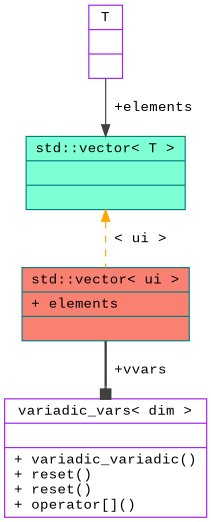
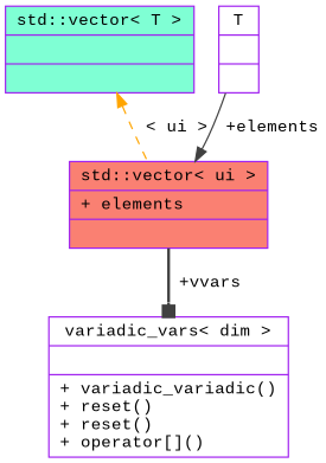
  digraph {
    fontname="Liberation Mono"
    node [color=purple fillcolor=white fontname="Liberation Mono" fontsize=12 shape=record style=filled]
    edge [color=grey25 fontname="Liberation Mono" fontsize=12 labelfontname=Helvetica labelfontsize=12]
    n1 [fontcolor=black height=0.2 label="{variadic_vars\< dim \>\n||+ variadic_variadic()\l+ reset()\l+ reset()\l+ operator[]()\l}" width=0.4]
-   n2 [color=teal fillcolor=salmon height=0.2 label="{std::vector\< ui \>\n|+ elements\l|}" width=0.4]
-   n3 [color=teal fillcolor=aquamarine height=0.2 label="{std::vector\< T \>\n||}" width=0.4]
+   n2 [fillcolor=salmon height=0.2 label="{std::vector\< ui \>\n|+ elements\l|}" width=0.4]
+   n3 [fillcolor=aquamarine height=0.2 label="{std::vector\< T \>\n||}" width=0.4]
    n4 [height=0.2 label="{T\n||}" width=0.4]
    n2 -> n1 [arrowhead=box label=" +vvars" style=bold]
    n3 -> n2 [color=orange dir=back label=" \< ui \>" style=dashed]
-   n4 -> n3 [arrowhead=normal label=" +elements" style=solid]
+   n4 -> n2 [arrowhead=normal label=" +elements" style=solid]
  }
